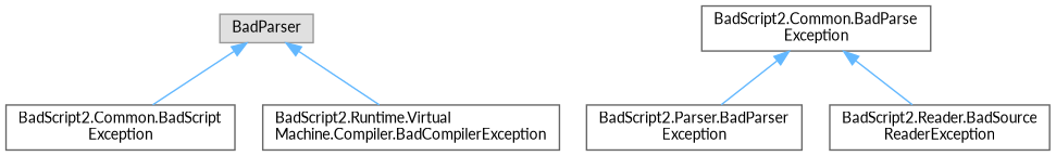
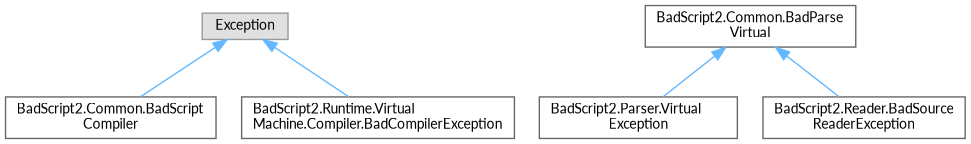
  digraph {
    fontname=Lato
    rankdir=TB
    node [color=grey40 fillcolor=white fontname=Lato fontsize=10 shape=box style=filled]
    edge [color=steelblue1 dir=back fontname=Lato fontsize=10 labelfontname=Helvetica labelfontsize=10 style=solid]
-   n1 [color=grey60 fillcolor="#E0E0E0" height=0.2 label=BadParser width=0.4]
-   n2 [height=0.2 label="BadScript2.Common.BadScript\lException" width=0.4]
+   n1 [color=grey60 fillcolor="#E0E0E0" height=0.2 label=Exception width=0.4]
+   n2 [height=0.2 label="BadScript2.Common.BadScript\lCompiler" width=0.4]
    n3 [height=0.2 label="BadScript2.Runtime.Virtual\lMachine.Compiler.BadCompilerException" width=0.4]
-   n4 [height=0.2 label="BadScript2.Common.BadParse\lException" width=0.4]
-   n5 [height=0.2 label="BadScript2.Parser.BadParser\lException" width=0.4]
+   n4 [height=0.2 label="BadScript2.Common.BadParse\lVirtual" width=0.4]
+   n5 [height=0.2 label="BadScript2.Parser.Virtual\lException" width=0.4]
    n6 [height=0.2 label="BadScript2.Reader.BadSource\lReaderException" width=0.4]
    n1 -> n2
    n1 -> n3
    n4 -> n5
    n4 -> n6
  }
